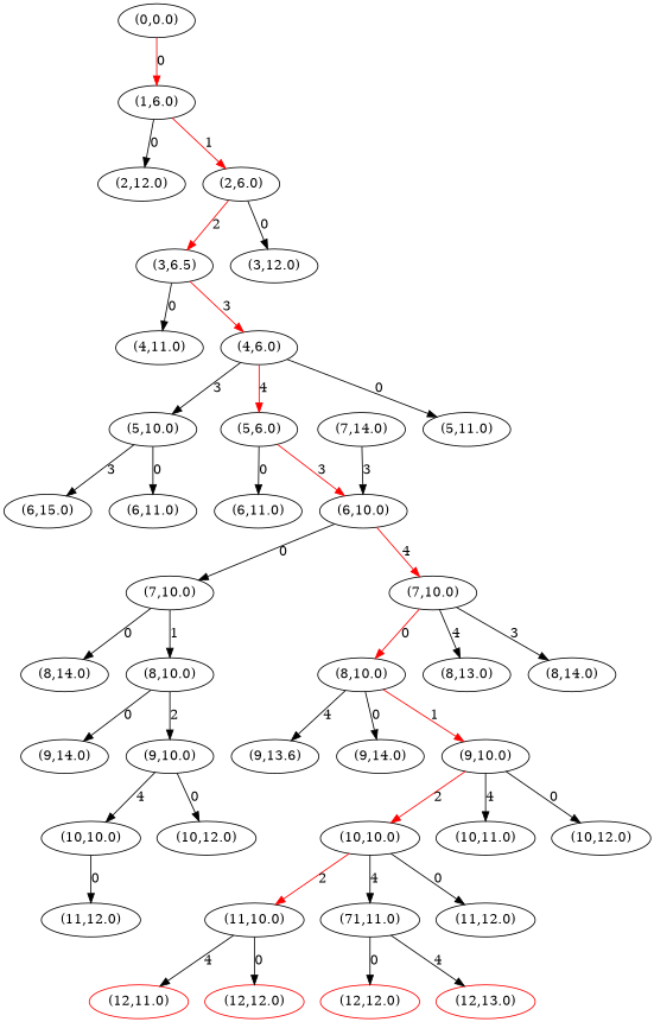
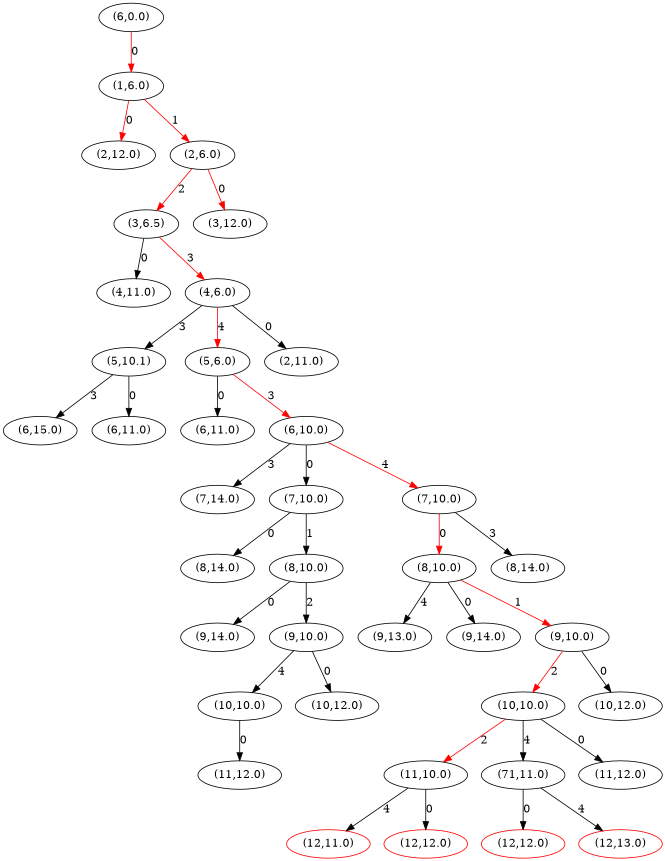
  strict digraph {
    n1 [label="(2,12.0)"]
    n2 [label="(4,11.0)"]
    n3 [label="(8,10.0)"]
-   n4 [label="(9,13.6)"]
+   n4 [label="(9,13.0)"]
    n5 [label="(9,14.0)"]
    n6 [label="(9,10.0)"]
    n7 [label="(10,10.0)"]
-   n8 [label="(10,11.0)"]
    n9 [label="(10,12.0)"]
    n10 [label="(6,11.0)"]
-   n11 [label="(8,13.0)"]
    n12 [label="(10,10.0)"]
    n13 [label="(11,12.0)"]
    n14 [label="(6,15.0)"]
    n15 [label="(8,14.0)"]
    n16 [label="(11,10.0)"]
    n17 [label="(71,11.0)"]
    n18 [label="(11,12.0)"]
    n19 [color=red label="(12,11.0)"]
    n20 [color=red label="(12,12.0)"]
    n21 [color=red label="(12,12.0)"]
    n22 [color=red label="(12,13.0)"]
    n23 [label="(7,14.0)"]
-   n24 [label="(5,10.0)"]
+   n24 [label="(5,10.1)"]
    n25 [label="(6,11.0)"]
    n26 [label="(8,14.0)"]
    n27 [label="(10,12.0)"]
    n28 [label="(4,6.0)"]
    n29 [label="(5,6.0)"]
-   n30 [label="(5,11.0)"]
+   n30 [label="(2,11.0)"]
    n31 [label="(6,10.0)"]
    n32 [label="(7,10.0)"]
    n33 [label="(7,10.0)"]
    n34 [label="(8,10.0)"]
    n35 [label="(2,6.0)"]
    n36 [label="(3,6.5)"]
    n37 [label="(3,12.0)"]
-   n38 [label="(0,0.0)"]
+   n38 [label="(6,0.0)"]
    n39 [label="(1,6.0)"]
    n40 [label="(9,14.0)"]
    n41 [label="(9,10.0)"]
    n3 -> n4 [label=4]
    n3 -> n5 [label=0]
    n3 -> n6 [color=red label=1]
    n6 -> n7 [color=red label=2]
-   n6 -> n8 [label=4]
    n6 -> n9 [label=0]
    n7 -> n16 [color=red label=2]
    n7 -> n17 [label=4]
    n7 -> n18 [label=0]
    n12 -> n13 [label=0]
    n16 -> n19 [color=black label=4]
    n16 -> n20 [label=0]
    n17 -> n21 [label=0]
    n17 -> n22 [label=4]
    n24 -> n14 [label=3]
    n24 -> n25 [label=0]
    n28 -> n24 [label=3]
    n28 -> n29 [color=red label=4]
    n28 -> n30 [label=0]
    n29 -> n10 [label=0]
    n29 -> n31 [color=red label=3]
-   n23 -> n31 [label=3]
+   n31 -> n23 [label=3]
    n31 -> n32 [label=0]
    n31 -> n33 [color=red label=4]
    n32 -> n15 [label=0]
    n32 -> n34 [label=1]
    n33 -> n3 [color=red label=0]
-   n33 -> n11 [label=4]
    n33 -> n26 [label=3]
    n34 -> n40 [label=0]
    n34 -> n41 [label=2]
    n35 -> n36 [color=red label=2]
-   n35 -> n37 [label=0]
+   n35 -> n37 [label=0 color=red]
    n36 -> n2 [label=0]
    n36 -> n28 [color=red label=3]
    n38 -> n39 [color=red label=0]
-   n39 -> n1 [label=0]
+   n39 -> n1 [label=0 color=red]
    n39 -> n35 [color=red label=1]
    n41 -> n12 [label=4]
    n41 -> n27 [label=0]
  }
